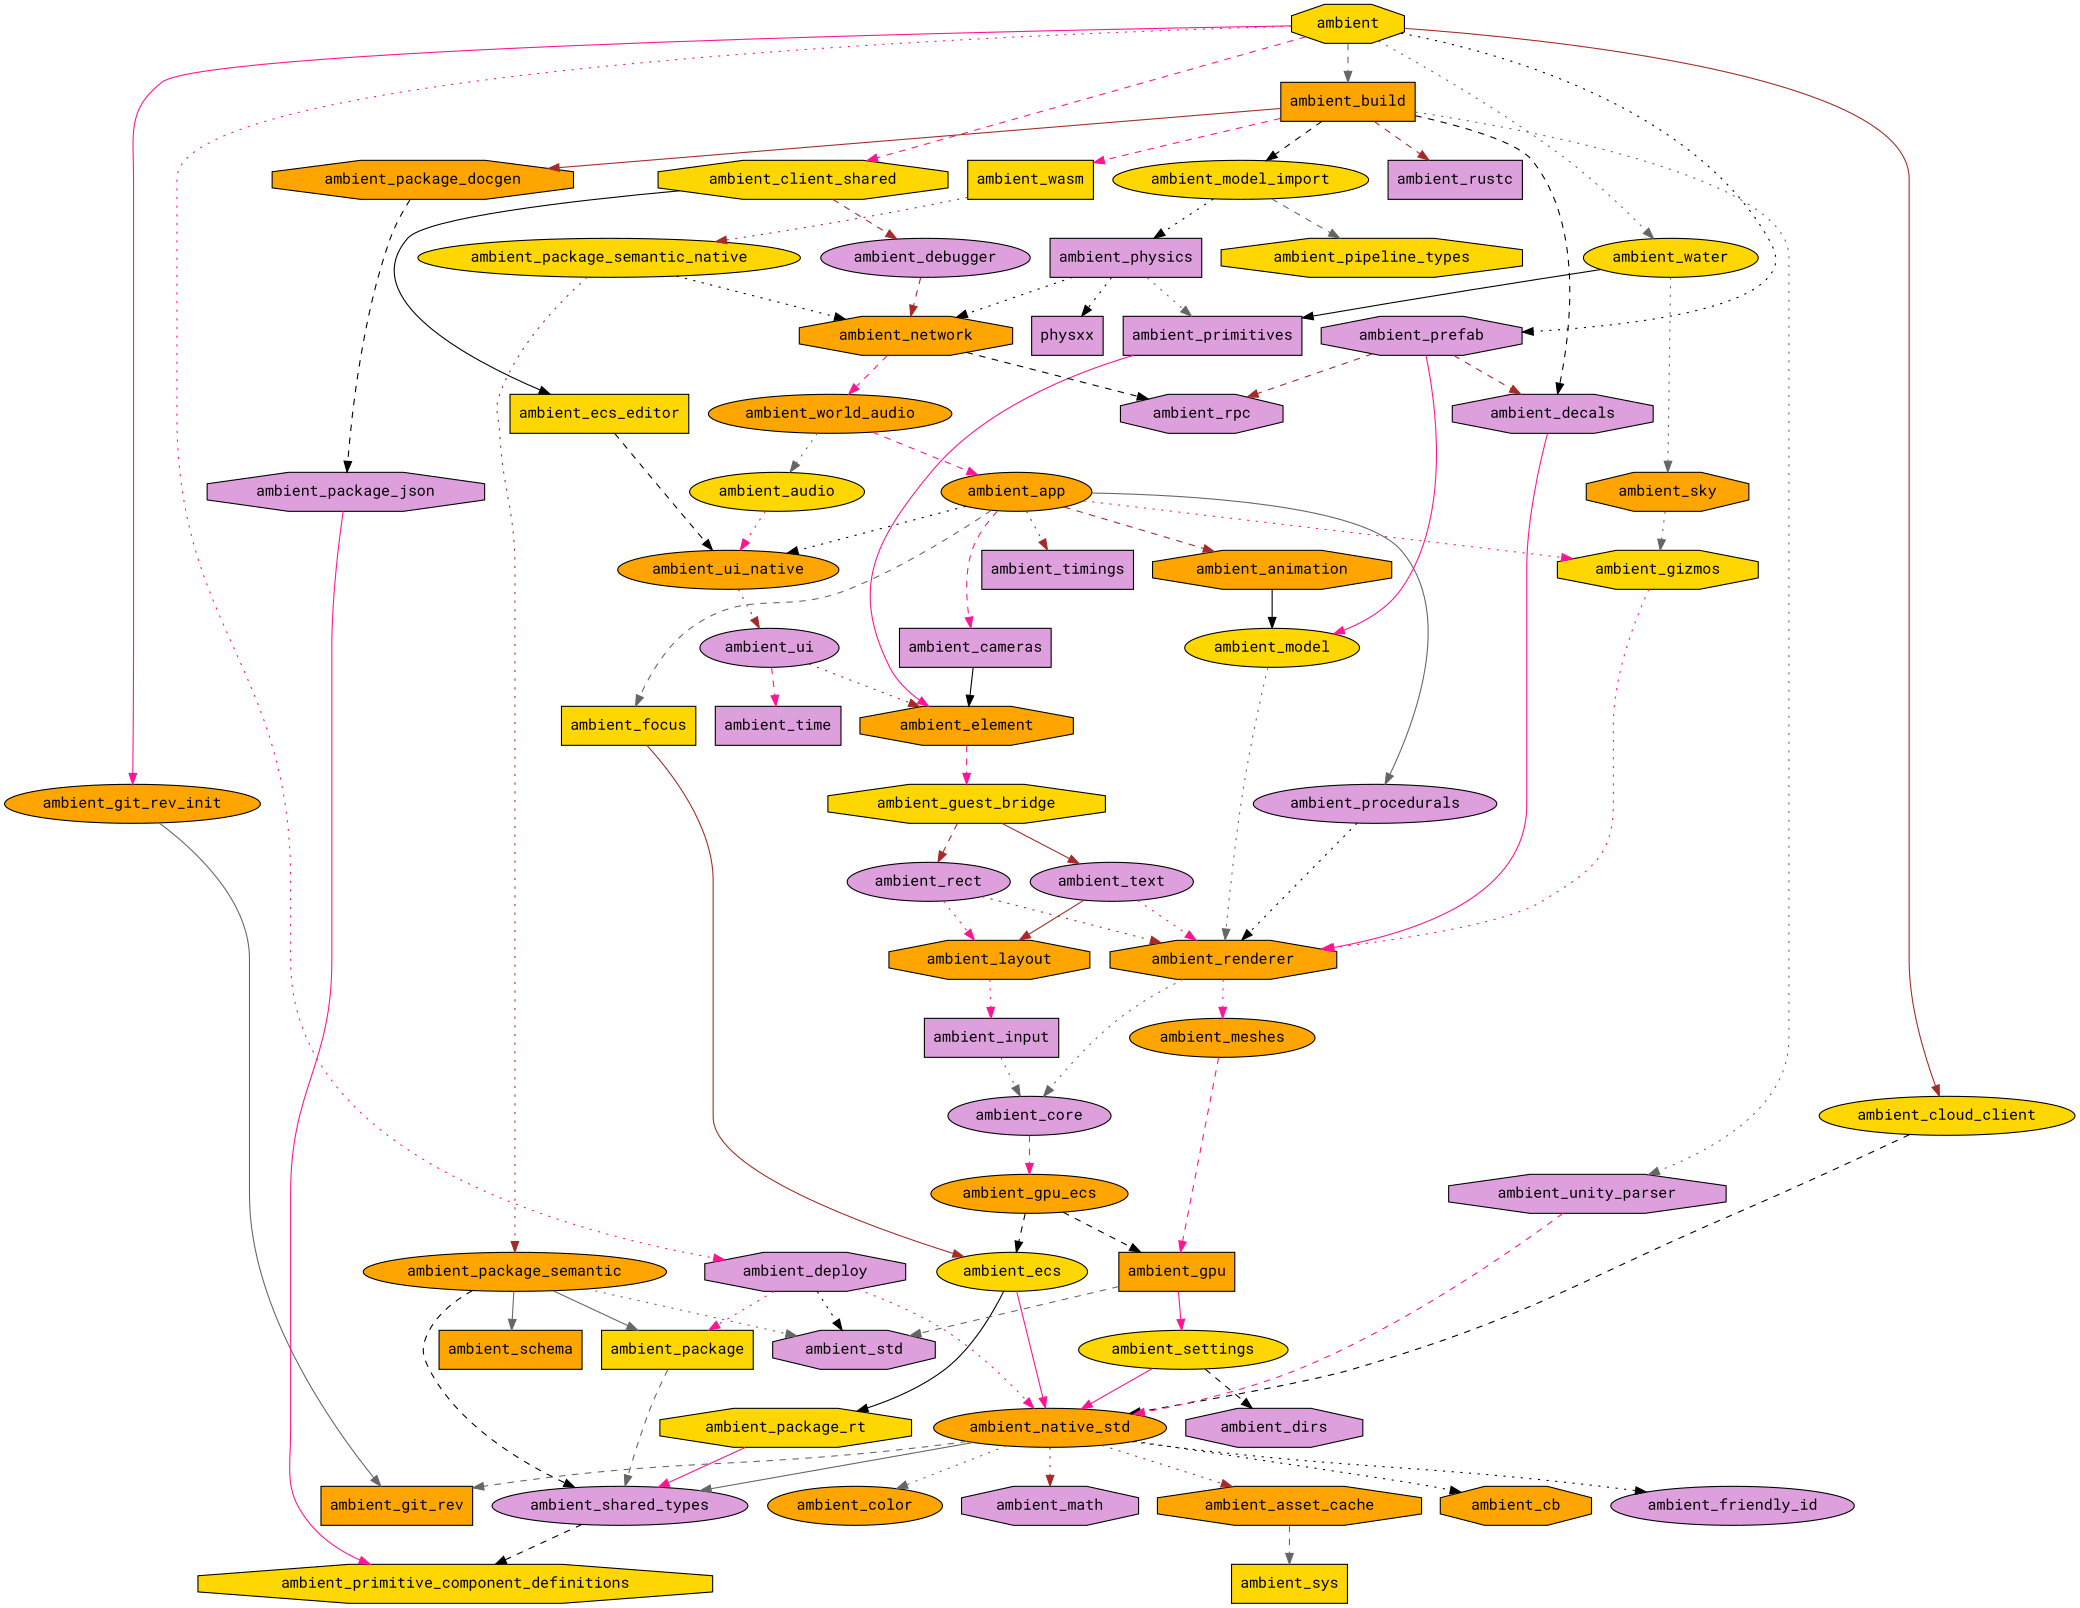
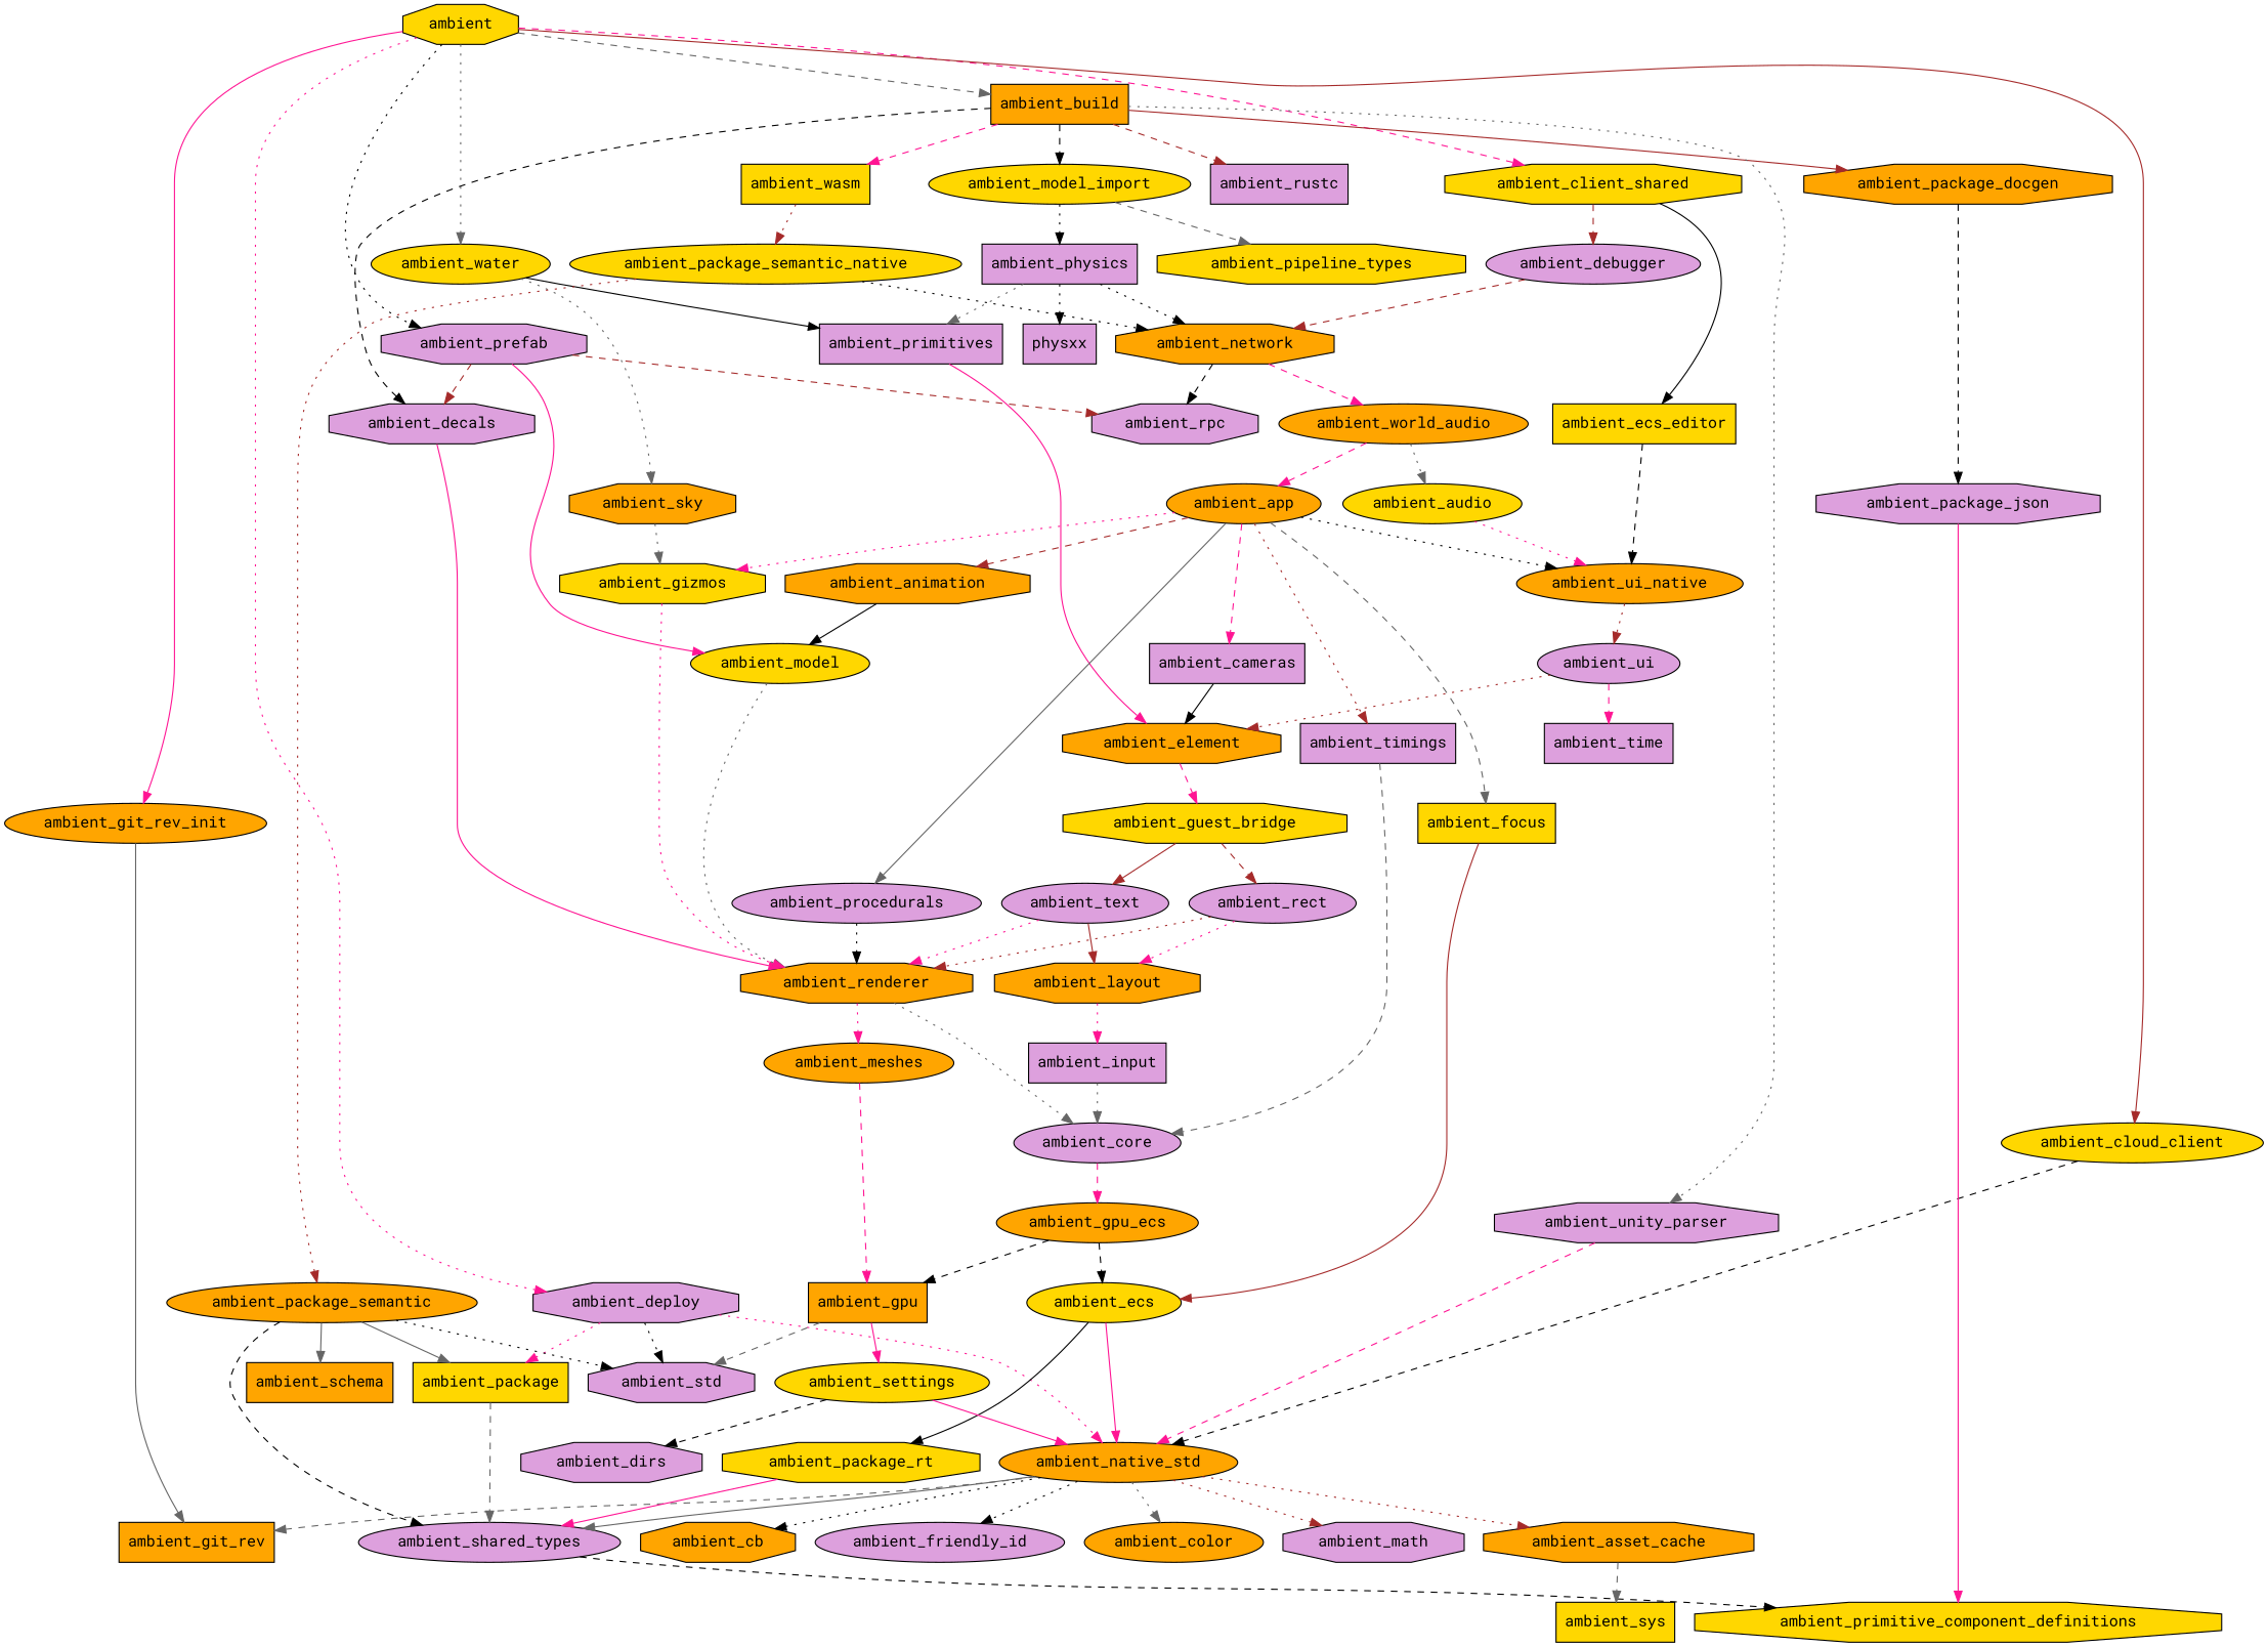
  digraph {
    fontname="Roboto Mono"
    node [fillcolor=plum fontname="Roboto Mono" shape=octagon style=filled]
    edge [color=deeppink fontname="Roboto Mono" style=dotted]
    n1 [fillcolor=gold label=ambient]
    n2 [fillcolor=orange label=ambient_build shape=box]
    n3 [fillcolor=gold label=ambient_client_shared]
    n4 [fillcolor=gold label=ambient_cloud_client shape=ellipse]
    n5 [label=ambient_deploy]
    n6 [fillcolor=orange label=ambient_git_rev_init shape=ellipse]
    n7 [label=ambient_prefab]
    n8 [fillcolor=gold label=ambient_water shape=ellipse]
    n9 [label=ambient_decals]
    n10 [fillcolor=gold label=ambient_model_import shape=ellipse]
    n11 [fillcolor=orange label=ambient_package_docgen]
    n12 [label=ambient_rustc shape=box]
    n13 [label=ambient_unity_parser]
    n14 [fillcolor=gold label=ambient_wasm shape=box]
    n15 [label=ambient_debugger shape=ellipse]
    n16 [fillcolor=gold label=ambient_ecs_editor shape=box]
    n17 [fillcolor=orange label=ambient_native_std shape=ellipse]
    n18 [fillcolor=gold label=ambient_package shape=box]
    n19 [label=ambient_std]
    n20 [fillcolor=orange label=ambient_git_rev shape=box]
    n21 [fillcolor=gold label=ambient_model shape=ellipse]
    n22 [label=ambient_rpc]
    n23 [label=ambient_primitives shape=box]
    n24 [fillcolor=orange label=ambient_sky]
    n25 [fillcolor=orange label=ambient_animation]
    n26 [fillcolor=orange label=ambient_renderer]
    n27 [fillcolor=orange label=ambient_app shape=ellipse]
    n28 [label=ambient_cameras shape=box]
    n29 [fillcolor=gold label=ambient_gizmos]
    n30 [label=ambient_timings shape=box]
    n31 [fillcolor=orange label=ambient_ui_native shape=ellipse]
    n32 [fillcolor=gold label=ambient_focus shape=box]
    n33 [label=ambient_procedurals shape=ellipse]
    n34 [fillcolor=orange label=ambient_element]
    n35 [label=ambient_core shape=ellipse]
    n36 [label=ambient_ui shape=ellipse]
    n37 [fillcolor=gold label=ambient_ecs shape=ellipse]
    n38 [fillcolor=gold label=ambient_audio shape=ellipse]
    n39 [label=ambient_physics shape=box]
    n40 [fillcolor=gold label=ambient_pipeline_types]
    n41 [label=ambient_package_json]
    n42 [fillcolor=gold label=ambient_package_semantic_native shape=ellipse]
    n43 [fillcolor=gold label=ambient_guest_bridge]
    n44 [fillcolor=orange label=ambient_network]
    n45 [label=ambient_shared_types shape=ellipse]
    n46 [fillcolor=orange label=ambient_asset_cache]
    n47 [fillcolor=orange label=ambient_cb]
    n48 [label=ambient_friendly_id shape=ellipse]
    n49 [fillcolor=orange label=ambient_color shape=ellipse]
    n50 [label=ambient_math]
    n51 [fillcolor=orange label=ambient_gpu_ecs shape=ellipse]
    n52 [fillcolor=orange label=ambient_gpu shape=box]
    n53 [fillcolor=orange label=ambient_world_audio shape=ellipse]
    n54 [fillcolor=orange label=ambient_meshes shape=ellipse]
    n55 [fillcolor=gold label=ambient_package_rt]
    n56 [label=ambient_rect shape=ellipse]
    n57 [label=ambient_text shape=ellipse]
    n58 [label=physxx shape=box]
    n59 [fillcolor=gold label=ambient_primitive_component_definitions]
    n60 [fillcolor=gold label=ambient_sys shape=box]
    n61 [fillcolor=orange label=ambient_package_semantic shape=ellipse]
    n62 [fillcolor=orange label=ambient_schema shape=box]
    n63 [label=ambient_dirs]
    n64 [fillcolor=gold label=ambient_settings shape=ellipse]
    n65 [label=ambient_time shape=box]
    n66 [label=ambient_input shape=box]
    n67 [fillcolor=orange label=ambient_layout]
    n1 -> n2 [color=gray40 style=dashed]
    n1 -> n3 [style=dashed]
    n1 -> n4 [color=brown style=solid]
    n1 -> n5
    n1 -> n6 [style=solid]
    n1 -> n7 [color=black]
    n1 -> n8 [color=gray40]
    n2 -> n9 [color=black style=dashed]
    n2 -> n10 [color=black style=dashed]
    n2 -> n11 [color=brown style=solid]
    n2 -> n12 [color=brown style=dashed]
    n2 -> n13 [color=gray40]
    n2 -> n14 [style=dashed]
    n3 -> n15 [color=brown style=dashed]
    n3 -> n16 [color=black style=solid]
    n4 -> n17 [color=black style=dashed]
    n5 -> n17
    n5 -> n18
    n5 -> n19 [color=black]
    n6 -> n20 [color=gray40 style=solid]
    n7 -> n9 [color=brown style=dashed]
    n7 -> n21 [style=solid]
    n7 -> n22 [color=brown style=dashed]
    n8 -> n23 [color=black style=solid]
    n8 -> n24 [color=gray40]
    n9 -> n26 [style=solid]
    n10 -> n39 [color=black]
    n10 -> n40 [color=gray40 style=dashed]
    n11 -> n41 [color=black style=dashed]
    n13 -> n17 [style=dashed]
    n14 -> n42 [color=brown]
    n15 -> n44 [color=brown style=dashed]
    n16 -> n31 [color=black style=dashed]
    n17 -> n20 [color=gray40 style=dashed]
    n17 -> n45 [color=gray40 style=solid]
    n17 -> n46 [color=brown]
    n17 -> n47 [color=black]
    n17 -> n48 [color=black]
    n17 -> n49 [color=gray40]
    n17 -> n50 [color=brown]
    n18 -> n45 [color=gray40 style=dashed]
    n21 -> n26 [color=gray40]
    n23 -> n34 [style=solid]
    n24 -> n29 [color=gray40]
    n25 -> n21 [color=black style=solid]
    n26 -> n35 [color=gray40]
    n26 -> n54
    n27 -> n25 [color=brown style=dashed]
    n27 -> n28 [style=dashed]
    n27 -> n29
    n27 -> n30 [color=brown]
    n27 -> n31 [color=black]
    n27 -> n32 [color=gray40 style=dashed]
    n27 -> n33 [color=gray40 style=solid]
    n28 -> n34 [color=black style=solid]
    n29 -> n26
+   n30 -> n35 [color=gray40 style=dashed]
    n31 -> n36 [color=brown]
    n32 -> n37 [color=brown style=solid]
    n33 -> n26 [color=black]
    n34 -> n43 [style=dashed]
    n35 -> n51 [style=dashed]
    n36 -> n34 [color=brown]
    n36 -> n65 [style=dashed]
    n37 -> n17 [style=solid]
    n37 -> n55 [color=black style=solid]
    n38 -> n31
    n39 -> n23 [color=gray40]
    n39 -> n44 [color=black]
    n39 -> n58 [color=black]
    n41 -> n59 [style=solid]
    n42 -> n44 [color=black]
    n42 -> n61 [color=brown]
    n43 -> n56 [color=brown style=dashed]
    n43 -> n57 [color=brown style=solid]
    n44 -> n22 [color=black style=dashed]
    n44 -> n53 [style=dashed]
    n45 -> n59 [color=black style=dashed]
    n46 -> n60 [color=gray40 style=dashed]
    n51 -> n37 [color=black style=dashed]
    n51 -> n52 [color=black style=dashed]
    n52 -> n19 [color=gray40 style=dashed]
    n52 -> n64 [style=solid]
    n53 -> n27 [style=dashed]
    n53 -> n38 [color=gray40]
    n54 -> n52 [style=dashed]
    n55 -> n45 [style=solid]
    n56 -> n26 [color=brown]
    n56 -> n67
    n57 -> n26
    n57 -> n67 [color=brown style=solid]
    n61 -> n18 [color=gray40 style=solid]
-   n61 -> n19 [color=gray40]
+   n61 -> n19 [color=black]
    n61 -> n45 [color=black style=dashed]
    n61 -> n62 [color=gray40 style=solid]
    n64 -> n17 [style=solid]
    n64 -> n63 [color=black style=dashed]
    n66 -> n35 [color=gray40]
    n67 -> n66
  }
